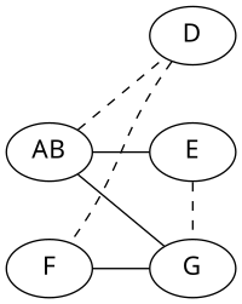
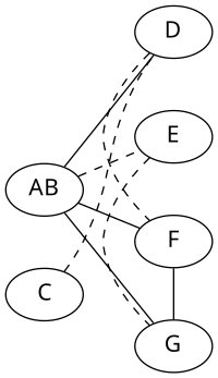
  digraph {
    nodesep=0.5
    rankdir=LR
    node [fontname="一點明體" fontsize=16]
    edge [dir=none]
    AB
    D
    E
    F
    G
-   AB -> D [style=dashed]
-   AB -> E
+   C
+   AB -> D
+   AB -> E [style=dashed]
+   AB -> F
    AB -> G
    D -> F [constraint=false style=dashed]
    E -> G [constraint=false style=dashed]
    F -> G [constraint=false style=solid]
+   C -> D [constraint=false style=dashed]
  }
